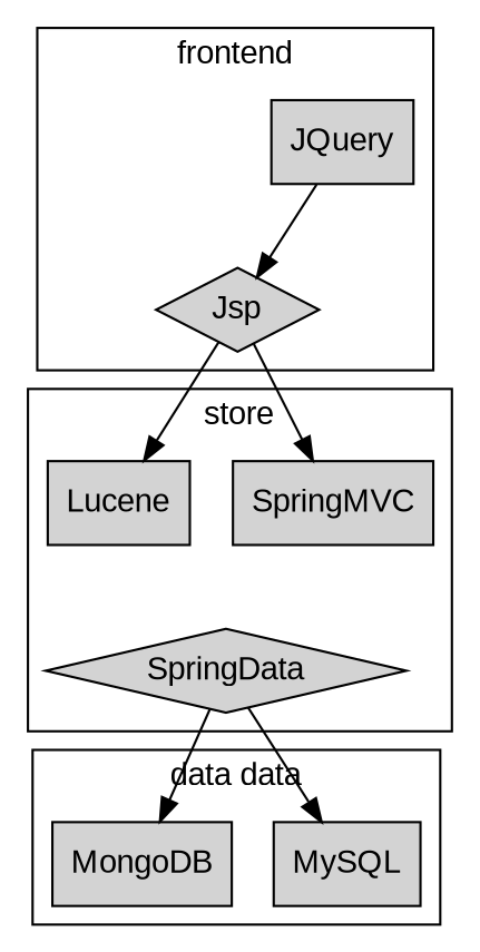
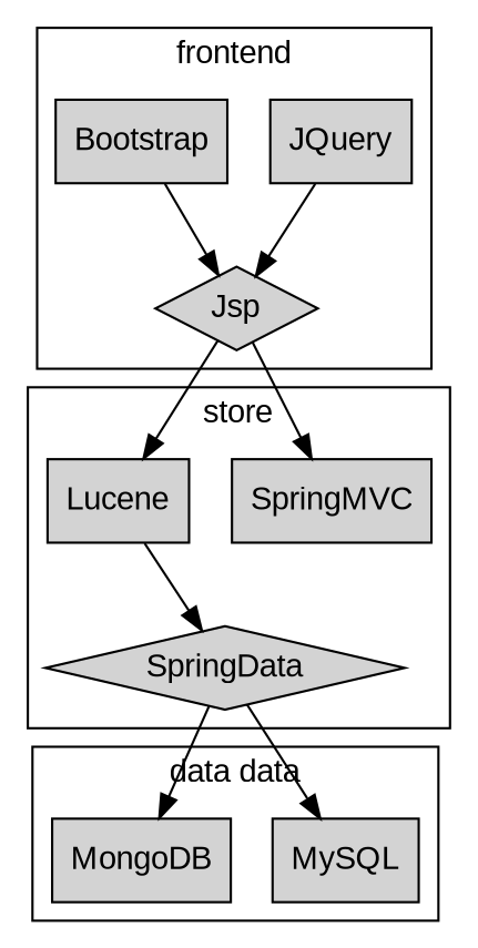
  digraph {
    fontname="Liberation Sans"
    node [fontname="Liberation Sans" shape=box style=filled]
    edge [fontname="Liberation Sans"]
    JQuery
    Jsp [shape=diamond]
+   Bootstrap
    SpringMVC
    SpringData [shape=diamond]
    Lucene
    MySQL
    MongoDB
    subgraph cluster_1 {
      label=frontend
      JQuery
      Jsp
+     Bootstrap
    }
    subgraph cluster_2 {
      label=store
      SpringMVC
      SpringData
      Lucene
    }
    subgraph cluster_3 {
      label="data data"
      MySQL
      MongoDB
    }
    JQuery -> Jsp
    Jsp -> SpringMVC
    Jsp -> Lucene
+   Bootstrap -> Jsp
    SpringData -> MySQL
    SpringData -> MongoDB
+   Lucene -> SpringData
  }
